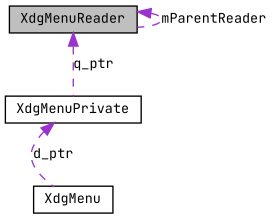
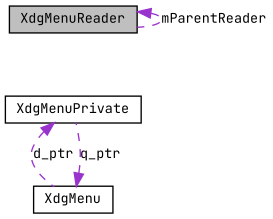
  digraph {
    fontname="JetBrains Mono"
    node [color=black fillcolor=white fontname="JetBrains Mono" fontsize=10 shape=record style=filled]
    edge [color=darkorchid3 dir=back fontname="JetBrains Mono" fontsize=10 labelfontname=Helvetica labelfontsize=10 style=dashed]
    n1 [fillcolor=grey75 fontcolor=black height=0.2 label=XdgMenuReader width=0.4]
    n2 [height=0.2 label=XdgMenu width=0.4]
    n3 [height=0.2 label=XdgMenuPrivate width=0.4]
    n1 -> n1 [label=mParentReader]
-   n1 -> n3 [label=q_ptr]
+   n2 -> n3 [label=q_ptr]
    n3 -> n2 [label=d_ptr]
  }
